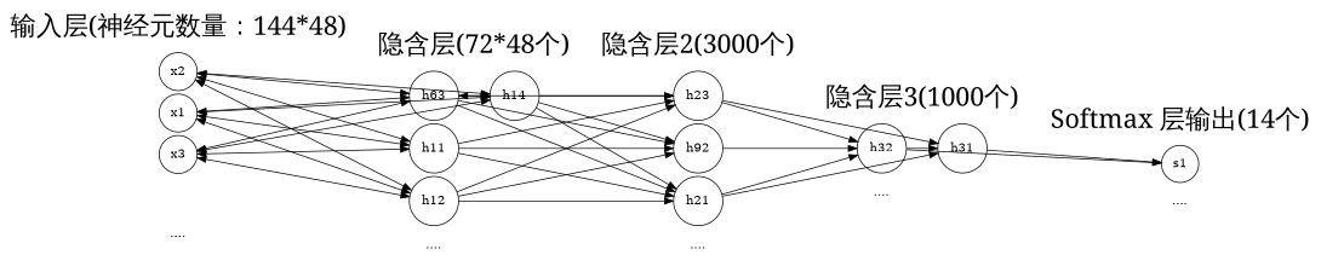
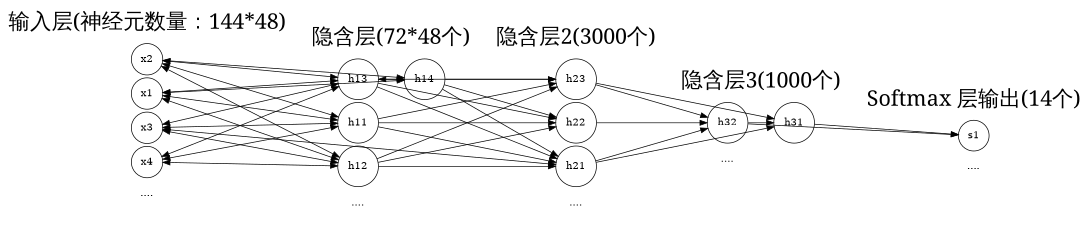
  digraph {
    compound=true
    nodesep=.05
    ordering=out
    rankdir=LR
    splines=line
    node [shape=circle style=solid]
    h11
    h12
-   h13 [label=h63]
+   h13
    h14
    n5 [label="...." shape=none]
    x1
    x2
    x3
+   x4
    n10 [label="...." shape=none]
    h21
-   h22 [label=h92]
+   h22
    h23
    n14 [label="...." shape=none]
    h31
    h32
    n17 [label="...." shape=none]
    s1
    n19 [label="...." shape=none]
    subgraph cluster_1 {
      color=white
      fontname=SimSun
      fontsize=30.0
      label="隐含层(72*48个)"
      rank=same
      h11
      h12
      h13
      h14
      n5
    }
    subgraph cluster_2 {
      color=white
      fontname=SimSun
      fontsize=30.0
      label="输入层(神经元数量：144*48)"
      rank=same
      x1
      x2
      x3
+     x4
      n10
    }
    subgraph cluster_3 {
      color=white
      fontname=SimSun
      fontsize=30.0
      label="隐含层2(3000个)"
      rank=same
      h21
      h22
      h23
      n14
    }
    subgraph cluster_4 {
      color=white
      fontname=SimSun
      fontsize=30.0
      label="隐含层3(1000个)"
      rank=same
      h31
      h32
      n17
    }
    subgraph cluster_5 {
      color=white
      fontname=SimSun
      fontsize=30.0
      label="Softmax 层输出(14个)"
      rank=same
      s1
      n19
    }
    h11 -> h21
    h11 -> h22
    h11 -> h23
    h12 -> h21
    h12 -> h22
    h12 -> h23
    h13 -> h14 [dir=both]
    h13 -> h21
    h13 -> h22
    h13 -> h23
    h14 -> h21
    h14 -> h22
    h14 -> h23
    x1 -> h11 [dir=both]
    x1 -> h12 [dir=both]
    x1 -> h13 [dir=both]
    x1 -> h14 [dir=both]
    x2 -> h11 [dir=both]
    x2 -> h12 [dir=both]
    x2 -> h13 [dir=both]
    x2 -> h14 [dir=both]
    x3 -> h11 [dir=both]
    x3 -> h12 [dir=both]
    x3 -> h13 [dir=both]
-   x3 -> h14 [dir=both]
+   x3 -> h21 [dir=both]
+   x4 -> h11 [dir=both]
+   x4 -> h12 [dir=both]
+   x4 -> h13 [dir=both]
    h21 -> h31
    h21 -> h32
    h22 -> h32
    h23 -> h31
    h23 -> h32
    h31 -> s1
    h32 -> h31
    h32 -> s1
  }
